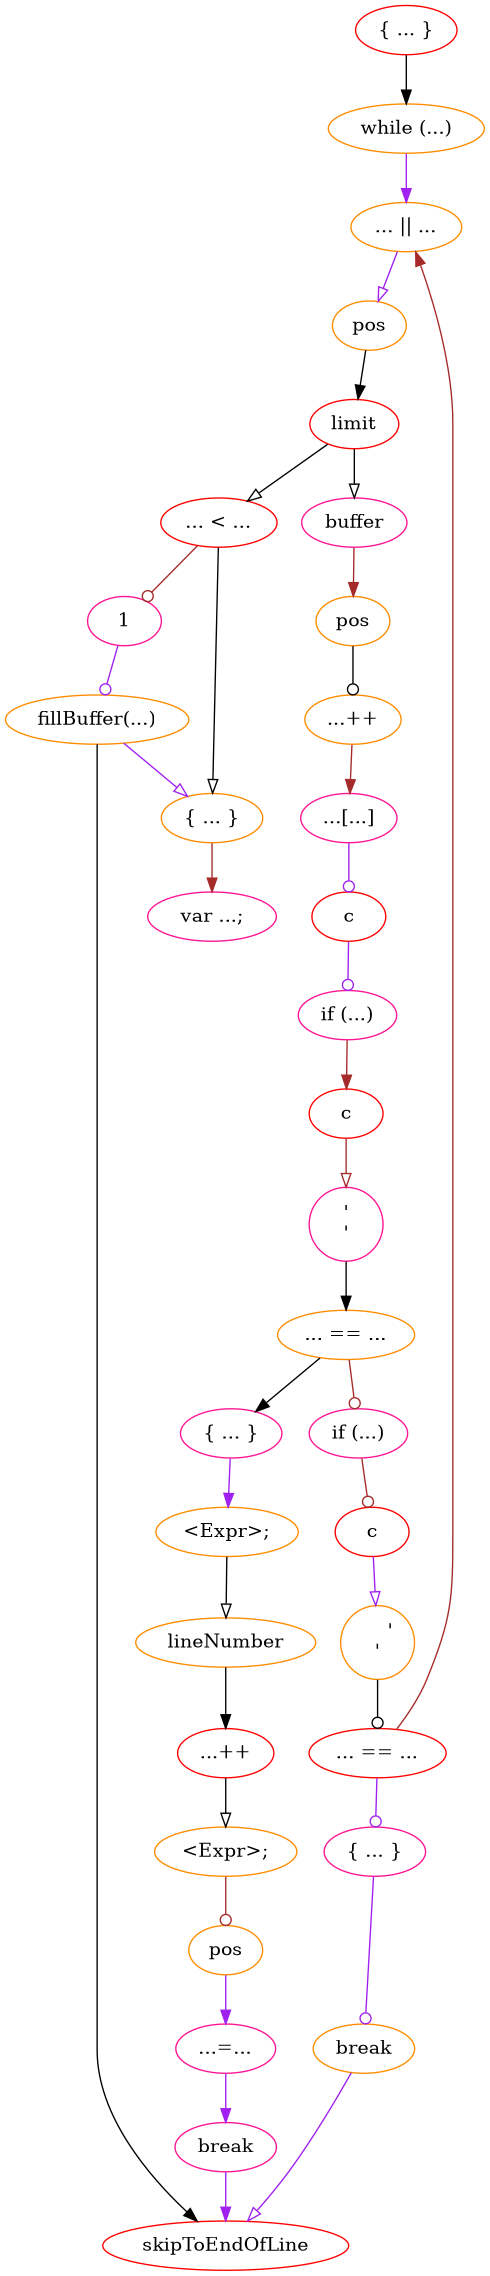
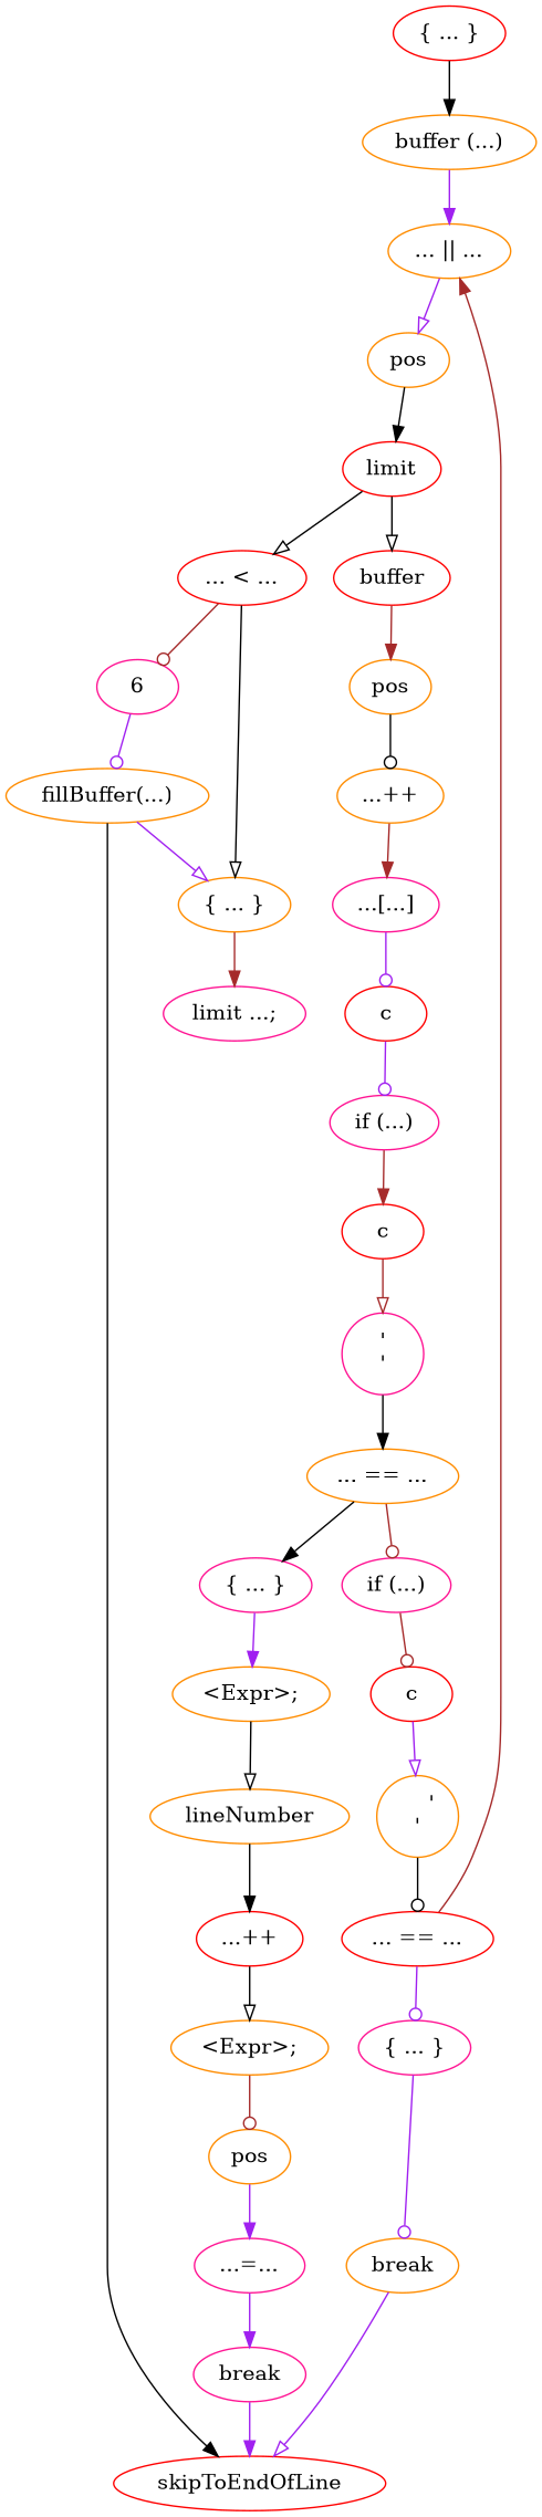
  digraph {
    compound=true
    node [color=darkorange]
    edge [arrowhead=normal color=purple]
    n1 [color=red label="{ ... }"]
-   n2 [label="while (...)"]
+   n2 [label="buffer (...)"]
    n3 [label="... || ..."]
    n4 [label=pos]
    n5 [color=red label=limit]
-   n6 [color=deeppink label=buffer]
+   n6 [color=red label=buffer]
    n7 [color=red label="... < ..."]
    n8 [label="{ ... }"]
-   n9 [color=deeppink label="var ...;"]
+   n9 [color=deeppink label="limit ...;"]
    n10 [label=pos]
-   n11 [color=deeppink label=1]
+   n11 [color=deeppink label=6]
    n12 [label="fillBuffer(...)"]
    n13 [color=red label=skipToEndOfLine]
    n14 [label="...++"]
    n15 [color=red label=c]
    n16 [color=deeppink label="if (...)"]
    n17 [color=red label=c]
    n18 [color=deeppink label="'\n'"]
    n19 [color=deeppink label="...[...]"]
    n20 [label="... == ..."]
    n21 [color=deeppink label="{ ... }"]
    n22 [color=deeppink label="if (...)"]
    n23 [label="<Expr>;"]
    n24 [color=red label=c]
    n25 [label=lineNumber]
    n26 [label="'\r'"]
    n27 [color=red label="...++"]
    n28 [color=red label="... == ..."]
    n29 [label="<Expr>;"]
    n30 [label=pos]
    n31 [color=deeppink label="...=..."]
    n32 [color=deeppink label=break]
    n33 [color=deeppink label="{ ... }"]
    n34 [label=break]
    n1 -> n2 [color=black]
    n2 -> n3
    n3 -> n4 [arrowhead=onormal]
    n4 -> n5 [color=black]
    n5 -> n6 [arrowhead=onormal color=black]
    n5 -> n7 [arrowhead=onormal color=black]
    n6 -> n10 [color=brown]
    n7 -> n8 [arrowhead=onormal color=black]
    n7 -> n11 [arrowhead=odot color=brown]
    n8 -> n9 [color=brown]
    n10 -> n14 [arrowhead=odot color=black]
    n11 -> n12 [arrowhead=odot]
    n12 -> n8 [arrowhead=onormal]
    n12 -> n13 [color=black]
    n14 -> n19 [color=brown]
    n15 -> n16 [arrowhead=odot]
    n16 -> n17 [color=brown]
    n17 -> n18 [arrowhead=onormal color=brown]
    n18 -> n20 [color=black]
    n19 -> n15 [arrowhead=odot]
    n20 -> n21 [color=black]
    n20 -> n22 [arrowhead=odot color=brown]
    n21 -> n23
    n22 -> n24 [arrowhead=odot color=brown]
    n23 -> n25 [arrowhead=onormal color=black]
    n24 -> n26 [arrowhead=onormal]
    n25 -> n27 [color=black]
    n26 -> n28 [arrowhead=odot color=black]
    n27 -> n29 [arrowhead=onormal color=black]
    n28 -> n3 [color=brown]
    n28 -> n33 [arrowhead=odot]
    n29 -> n30 [arrowhead=odot color=brown]
    n30 -> n31
    n31 -> n32
    n32 -> n13
    n33 -> n34 [arrowhead=odot]
    n34 -> n13 [arrowhead=onormal]
  }
